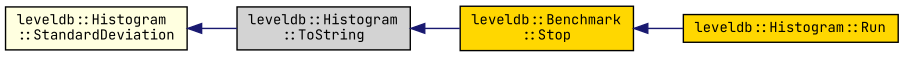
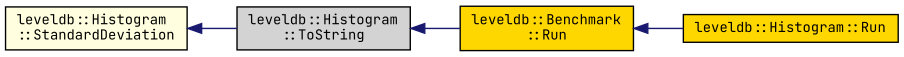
  digraph {
    fontname="JetBrains Mono"
    rankdir=LR
    node [color=black fillcolor=gold fontname="JetBrains Mono" fontsize=10 shape=record style=filled]
    edge [color=midnightblue dir=back fontname="JetBrains Mono" fontsize=10 labelfontname=Helvetica labelfontsize=10 style=solid]
    n1 [fillcolor=lightyellow fontcolor=black height=0.2 label="leveldb::Histogram\l::StandardDeviation" width=0.4]
    n2 [fillcolor=lightgrey height=0.2 label="leveldb::Histogram\l::ToString" width=0.4]
-   n3 [height=0.2 label="leveldb::Benchmark\l::Stop" width=0.4]
+   n3 [height=0.2 label="leveldb::Benchmark\l::Run" width=0.4]
    n4 [height=0.2 label="leveldb::Histogram::Run" width=0.4]
    n1 -> n2
    n2 -> n3
    n3 -> n4
  }
